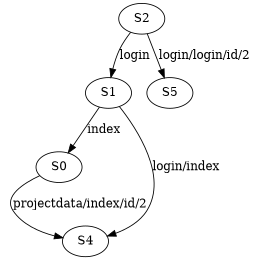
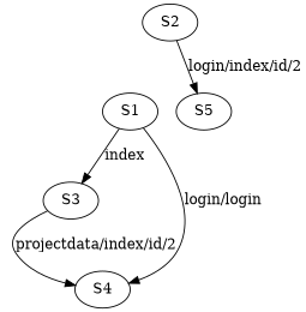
  digraph {
    S1
-   S3 [label=S0]
+   S3
    S4
    S2
    S5
    S1 -> S3 [label=index]
-   S1 -> S4 [label="login/index"]
+   S1 -> S4 [label="login/login"]
    S3 -> S4 [label="projectdata/index/id/2"]
-   S2 -> S1 [label=login]
-   S2 -> S5 [label="login/login/id/2"]
+   S2 -> S5 [label="login/index/id/2"]
  }
